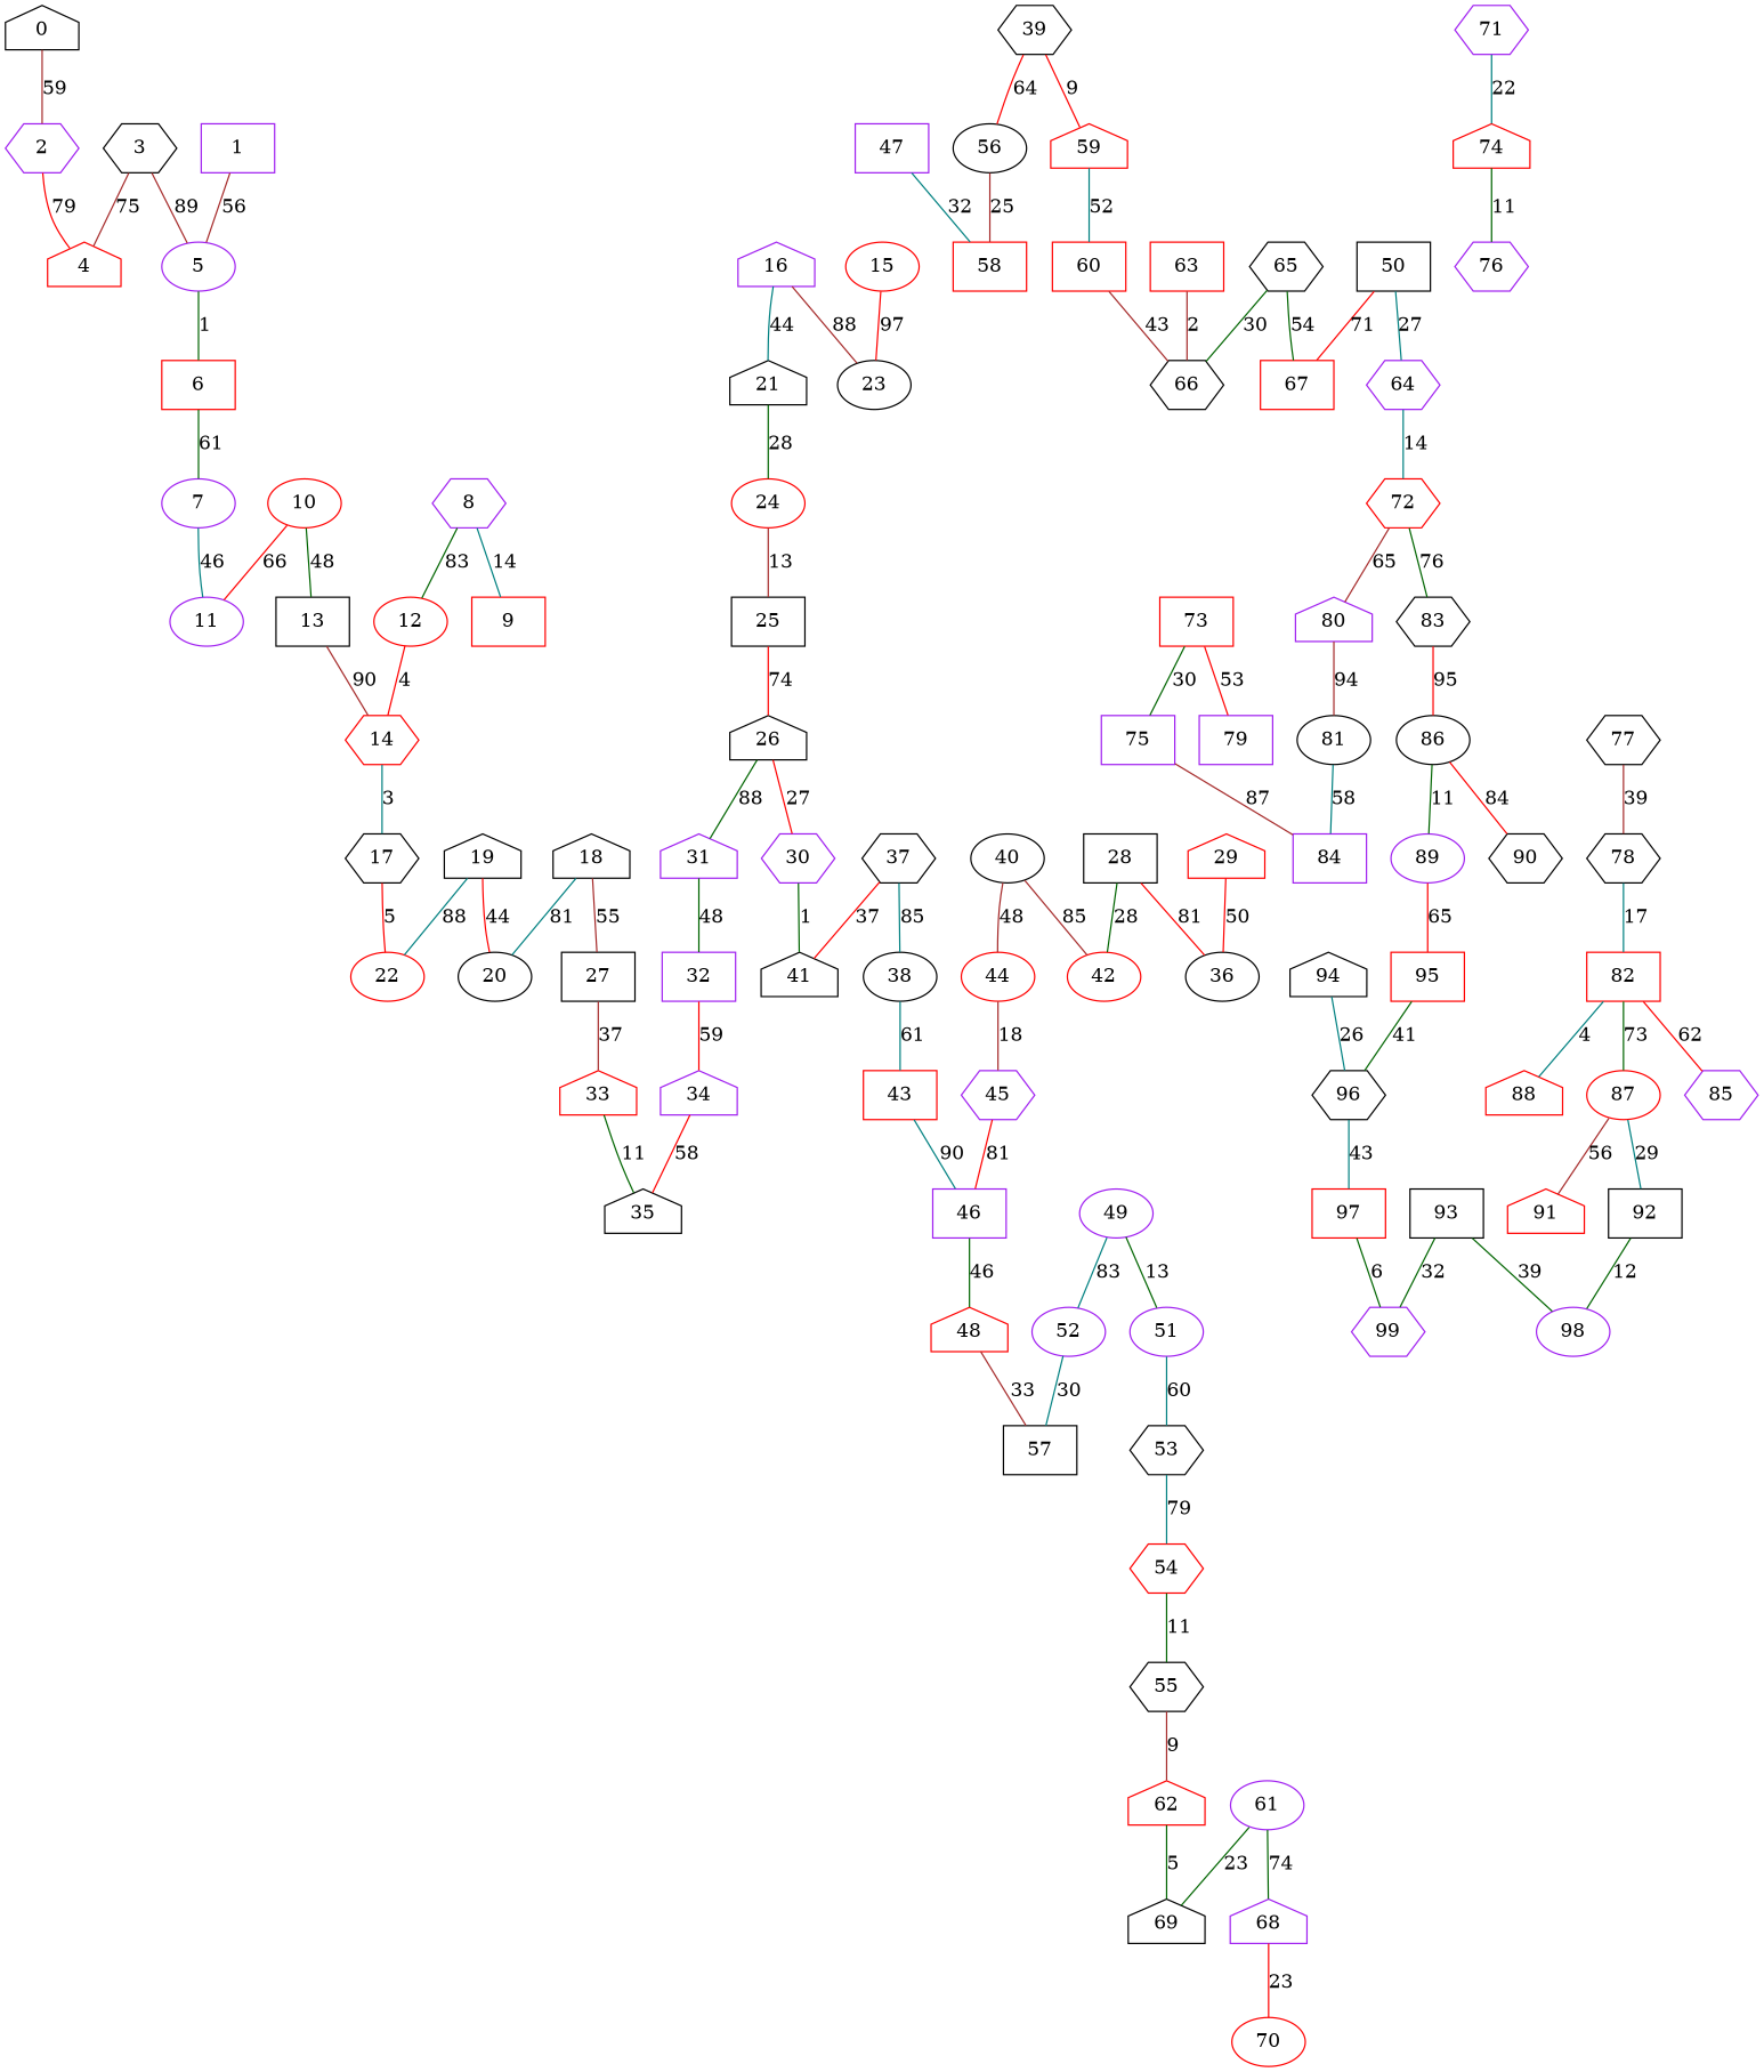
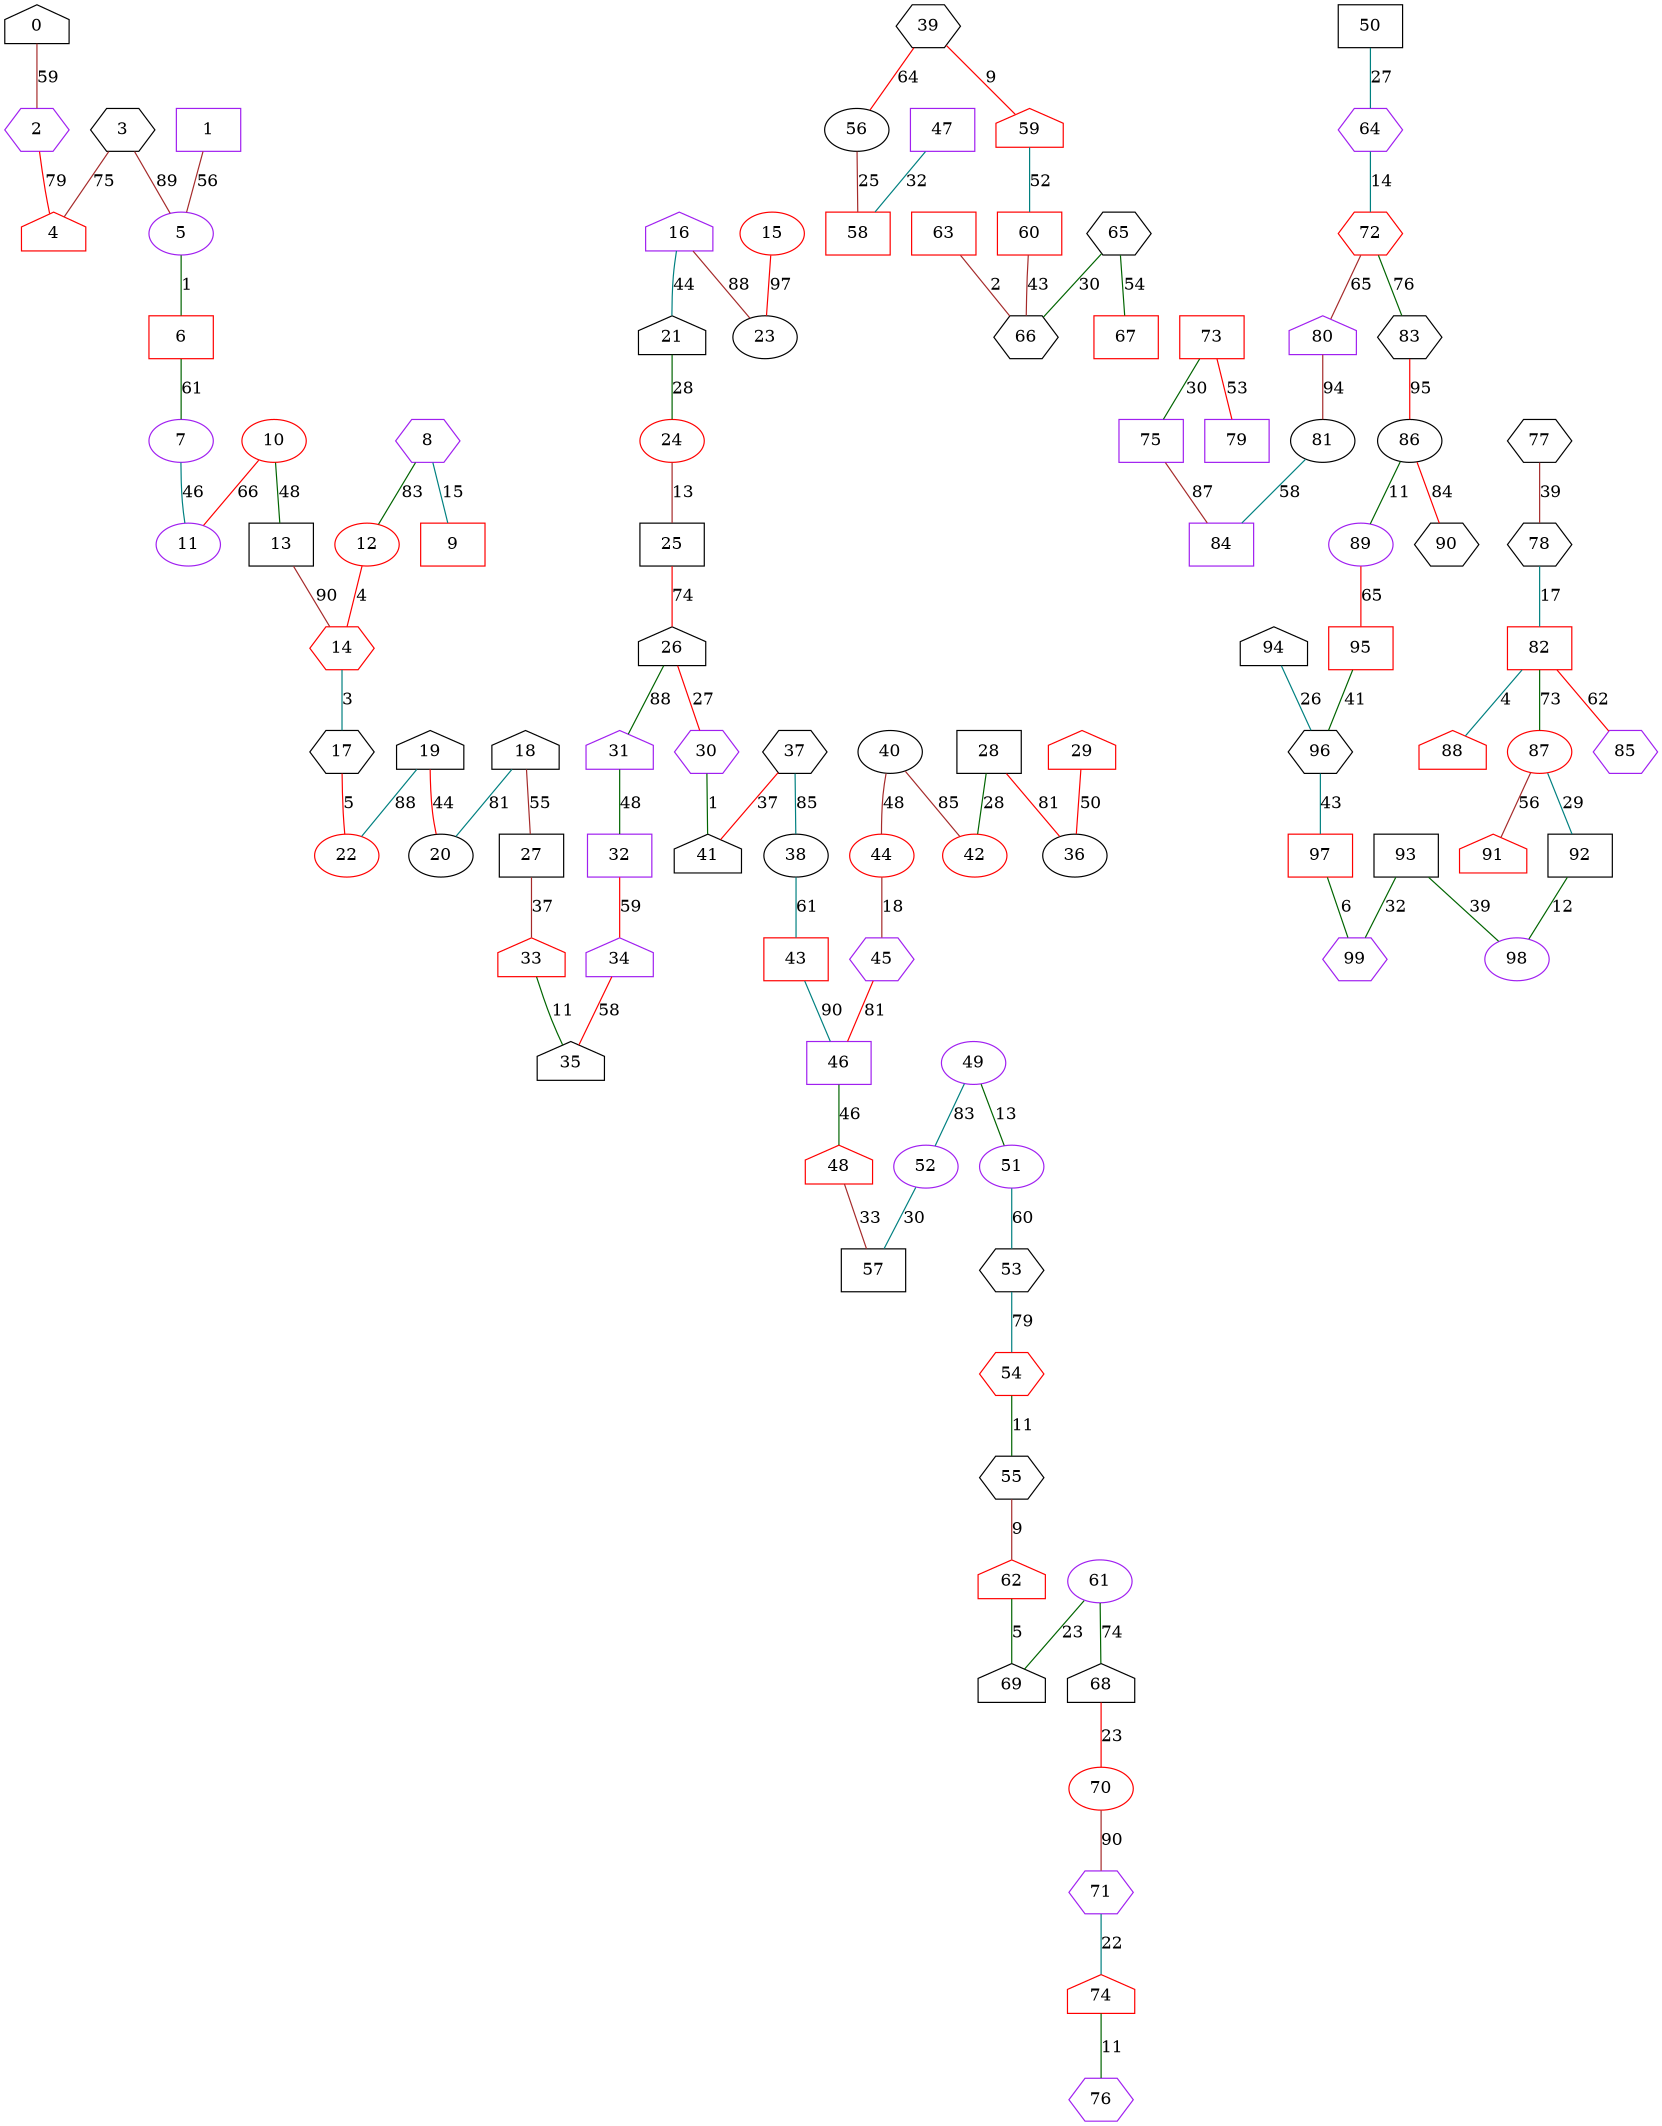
  graph {
    node [color=black shape=box]
    edge [color=darkgreen]
    n1 [label=0 shape=house]
    n2 [color=purple label=2 shape=hexagon]
    n3 [color=red label=4 shape=house]
    n4 [color=purple label=1]
    n5 [color=purple label=5 shape=ellipse]
    n6 [color=red label=6]
    n7 [label=3 shape=hexagon]
    n8 [color=purple label=7 shape=ellipse]
    n9 [color=purple label=11 shape=ellipse]
    n10 [color=purple label=8 shape=hexagon]
    n11 [color=red label=9]
    n12 [color=red label=12 shape=ellipse]
    n13 [color=red label=14 shape=hexagon]
    n14 [color=red label=10 shape=ellipse]
    n15 [label=13]
    n16 [label=17 shape=hexagon]
    n17 [color=red label=22 shape=ellipse]
    n18 [color=red label=15 shape=ellipse]
    n19 [label=23 shape=ellipse]
    n20 [color=purple label=16 shape=house]
    n21 [label=21 shape=house]
    n22 [color=red label=24 shape=ellipse]
    n23 [label=18 shape=house]
    n24 [label=20 shape=ellipse]
    n25 [label=27]
    n26 [color=red label=33 shape=house]
    n27 [label=19 shape=house]
    n28 [label=25]
    n29 [label=26 shape=house]
    n30 [color=purple label=30 shape=hexagon]
    n31 [color=purple label=31 shape=house]
    n32 [label=41 shape=house]
    n33 [color=purple label=32]
    n34 [label=35 shape=house]
    n35 [label=28]
    n36 [label=36 shape=ellipse]
    n37 [color=red label=42 shape=ellipse]
    n38 [color=red label=29 shape=house]
    n39 [color=purple label=34 shape=house]
    n40 [label=37 shape=hexagon]
    n41 [label=38 shape=ellipse]
    n42 [color=red label=43]
    n43 [color=purple label=46]
    n44 [label=39 shape=hexagon]
    n45 [label=56 shape=ellipse]
    n46 [color=red label=59 shape=house]
    n47 [color=red label=58]
    n48 [color=red label=60]
    n49 [label=40 shape=ellipse]
    n50 [color=red label=44 shape=ellipse]
    n51 [color=purple label=45 shape=hexagon]
    n52 [color=red label=48 shape=house]
    n53 [label=57]
    n54 [color=purple label=47]
    n55 [color=purple label=49 shape=ellipse]
    n56 [color=purple label=51 shape=ellipse]
    n57 [color=purple label=52 shape=ellipse]
    n58 [label=53 shape=hexagon]
    n59 [label=50]
    n60 [color=purple label=64 shape=hexagon]
    n61 [color=red label=67]
    n62 [color=red label=72 shape=hexagon]
    n63 [color=red label=54 shape=hexagon]
    n64 [label=55 shape=hexagon]
    n65 [color=red label=62 shape=house]
    n66 [label=69 shape=house]
    n67 [label=66 shape=hexagon]
    n68 [color=purple label=61 shape=ellipse]
-   n69 [color=purple label=68 shape=house]
+   n69 [label=68 shape=house]
    n70 [color=red label=70 shape=ellipse]
    n71 [color=red label=63]
    n72 [color=purple label=80 shape=house]
    n73 [label=83 shape=hexagon]
    n74 [label=65 shape=hexagon]
    n75 [color=purple label=71 shape=hexagon]
    n76 [color=red label=74 shape=house]
    n77 [color=purple label=76 shape=hexagon]
    n78 [label=81 shape=ellipse]
    n79 [label=86 shape=ellipse]
    n80 [color=red label=73]
    n81 [color=purple label=75]
    n82 [color=purple label=79]
    n83 [color=purple label=84]
    n84 [label=77 shape=hexagon]
    n85 [label=78 shape=hexagon]
    n86 [color=red label=82]
    n87 [color=purple label=85 shape=hexagon]
    n88 [color=red label=87 shape=ellipse]
    n89 [color=red label=88 shape=house]
    n90 [color=red label=91 shape=house]
    n91 [label=92]
    n92 [color=purple label=89 shape=ellipse]
    n93 [label=90 shape=hexagon]
    n94 [color=red label=95]
    n95 [color=purple label=98 shape=ellipse]
    n96 [label=96 shape=hexagon]
    n97 [label=93]
    n98 [color=purple label=99 shape=hexagon]
    n99 [label=94 shape=house]
    n100 [color=red label=97]
    n1 -- n2 [color=brown label=59]
    n2 -- n3 [color=red label=79]
    n4 -- n5 [color=brown label=56]
    n5 -- n6 [label=1]
    n6 -- n8 [label=61]
    n7 -- n3 [color=brown label=75]
    n7 -- n5 [color=brown label=89]
    n8 -- n9 [color=teal label=46]
-   n10 -- n11 [color=teal label=14]
+   n10 -- n11 [color=teal label=15]
    n10 -- n12 [label=83]
    n12 -- n13 [color=red label=4]
    n13 -- n16 [color=teal label=3]
    n14 -- n9 [color=red label=66]
    n14 -- n15 [label=48]
    n15 -- n13 [color=brown label=90]
    n16 -- n17 [color=red label=5]
    n18 -- n19 [color=red label=97]
    n20 -- n19 [color=brown label=88]
    n20 -- n21 [color=teal label=44]
    n21 -- n22 [label=28]
    n22 -- n28 [color=brown label=13]
    n23 -- n24 [color=teal label=81]
    n23 -- n25 [color=brown label=55]
    n25 -- n26 [color=brown label=37]
    n26 -- n34 [label=11]
    n27 -- n17 [color=teal label=88]
    n27 -- n24 [color=red label=44]
    n28 -- n29 [color=red label=74]
    n29 -- n30 [color=red label=27]
    n29 -- n31 [label=88]
    n30 -- n32 [label=1]
    n31 -- n33 [label=48]
    n33 -- n39 [color=red label=59]
    n35 -- n36 [color=red label=81]
    n35 -- n37 [label=28]
    n38 -- n36 [color=red label=50]
    n39 -- n34 [color=red label=58]
    n40 -- n32 [color=red label=37]
    n40 -- n41 [color=teal label=85]
    n41 -- n42 [color=teal label=61]
    n42 -- n43 [color=teal label=90]
    n43 -- n52 [label=46]
    n44 -- n45 [color=red label=64]
    n44 -- n46 [color=red label=9]
    n45 -- n47 [color=brown label=25]
    n46 -- n48 [color=teal label=52]
    n48 -- n67 [color=brown label=43]
    n49 -- n37 [color=brown label=85]
    n49 -- n50 [color=brown label=48]
    n50 -- n51 [color=brown label=18]
    n51 -- n43 [color=red label=81]
    n52 -- n53 [color=brown label=33]
    n54 -- n47 [color=teal label=32]
    n55 -- n56 [label=13]
    n55 -- n57 [color=teal label=83]
    n56 -- n58 [color=teal label=60]
    n57 -- n53 [color=teal label=30]
    n58 -- n63 [color=teal label=79]
    n59 -- n60 [color=teal label=27]
-   n59 -- n61 [color=red label=71]
    n60 -- n62 [color=teal label=14]
    n62 -- n72 [color=brown label=65]
    n62 -- n73 [label=76]
    n63 -- n64 [label=11]
    n64 -- n65 [color=brown label=9]
    n65 -- n66 [label=5]
    n68 -- n66 [label=23]
    n68 -- n69 [label=74]
    n69 -- n70 [color=red label=23]
+   n70 -- n75 [color=brown label=90]
    n71 -- n67 [color=brown label=2]
    n72 -- n78 [color=brown label=94]
    n73 -- n79 [color=red label=95]
    n74 -- n61 [label=54]
    n74 -- n67 [label=30]
    n75 -- n76 [color=teal label=22]
    n76 -- n77 [label=11]
    n78 -- n83 [color=teal label=58]
    n79 -- n92 [label=11]
    n79 -- n93 [color=red label=84]
    n80 -- n81 [label=30]
    n80 -- n82 [color=red label=53]
    n81 -- n83 [color=brown label=87]
    n84 -- n85 [color=brown label=39]
    n85 -- n86 [color=teal label=17]
    n86 -- n87 [color=red label=62]
    n86 -- n88 [label=73]
    n86 -- n89 [color=teal label=4]
    n88 -- n90 [color=brown label=56]
    n88 -- n91 [color=teal label=29]
    n91 -- n95 [label=12]
    n92 -- n94 [color=red label=65]
    n94 -- n96 [label=41]
    n96 -- n100 [color=teal label=43]
    n97 -- n95 [label=39]
    n97 -- n98 [label=32]
    n99 -- n96 [color=teal label=26]
    n100 -- n98 [label=6]
  }
